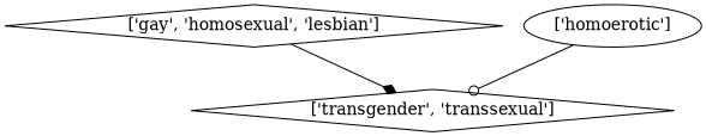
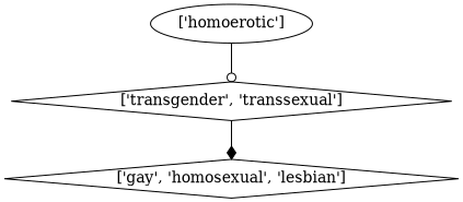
  strict digraph {
    node [shape=diamond]
    "['gay', 'homosexual', 'lesbian']"
    "['transgender', 'transsexual']"
    "['homoerotic']" [shape=ellipse]
-   "['gay', 'homosexual', 'lesbian']" -> "['transgender', 'transsexual']" [arrowhead=diamond]
+   "['transgender', 'transsexual']" -> "['gay', 'homosexual', 'lesbian']" [arrowhead=diamond]
    "['homoerotic']" -> "['transgender', 'transsexual']" [arrowhead=odot]
  }
